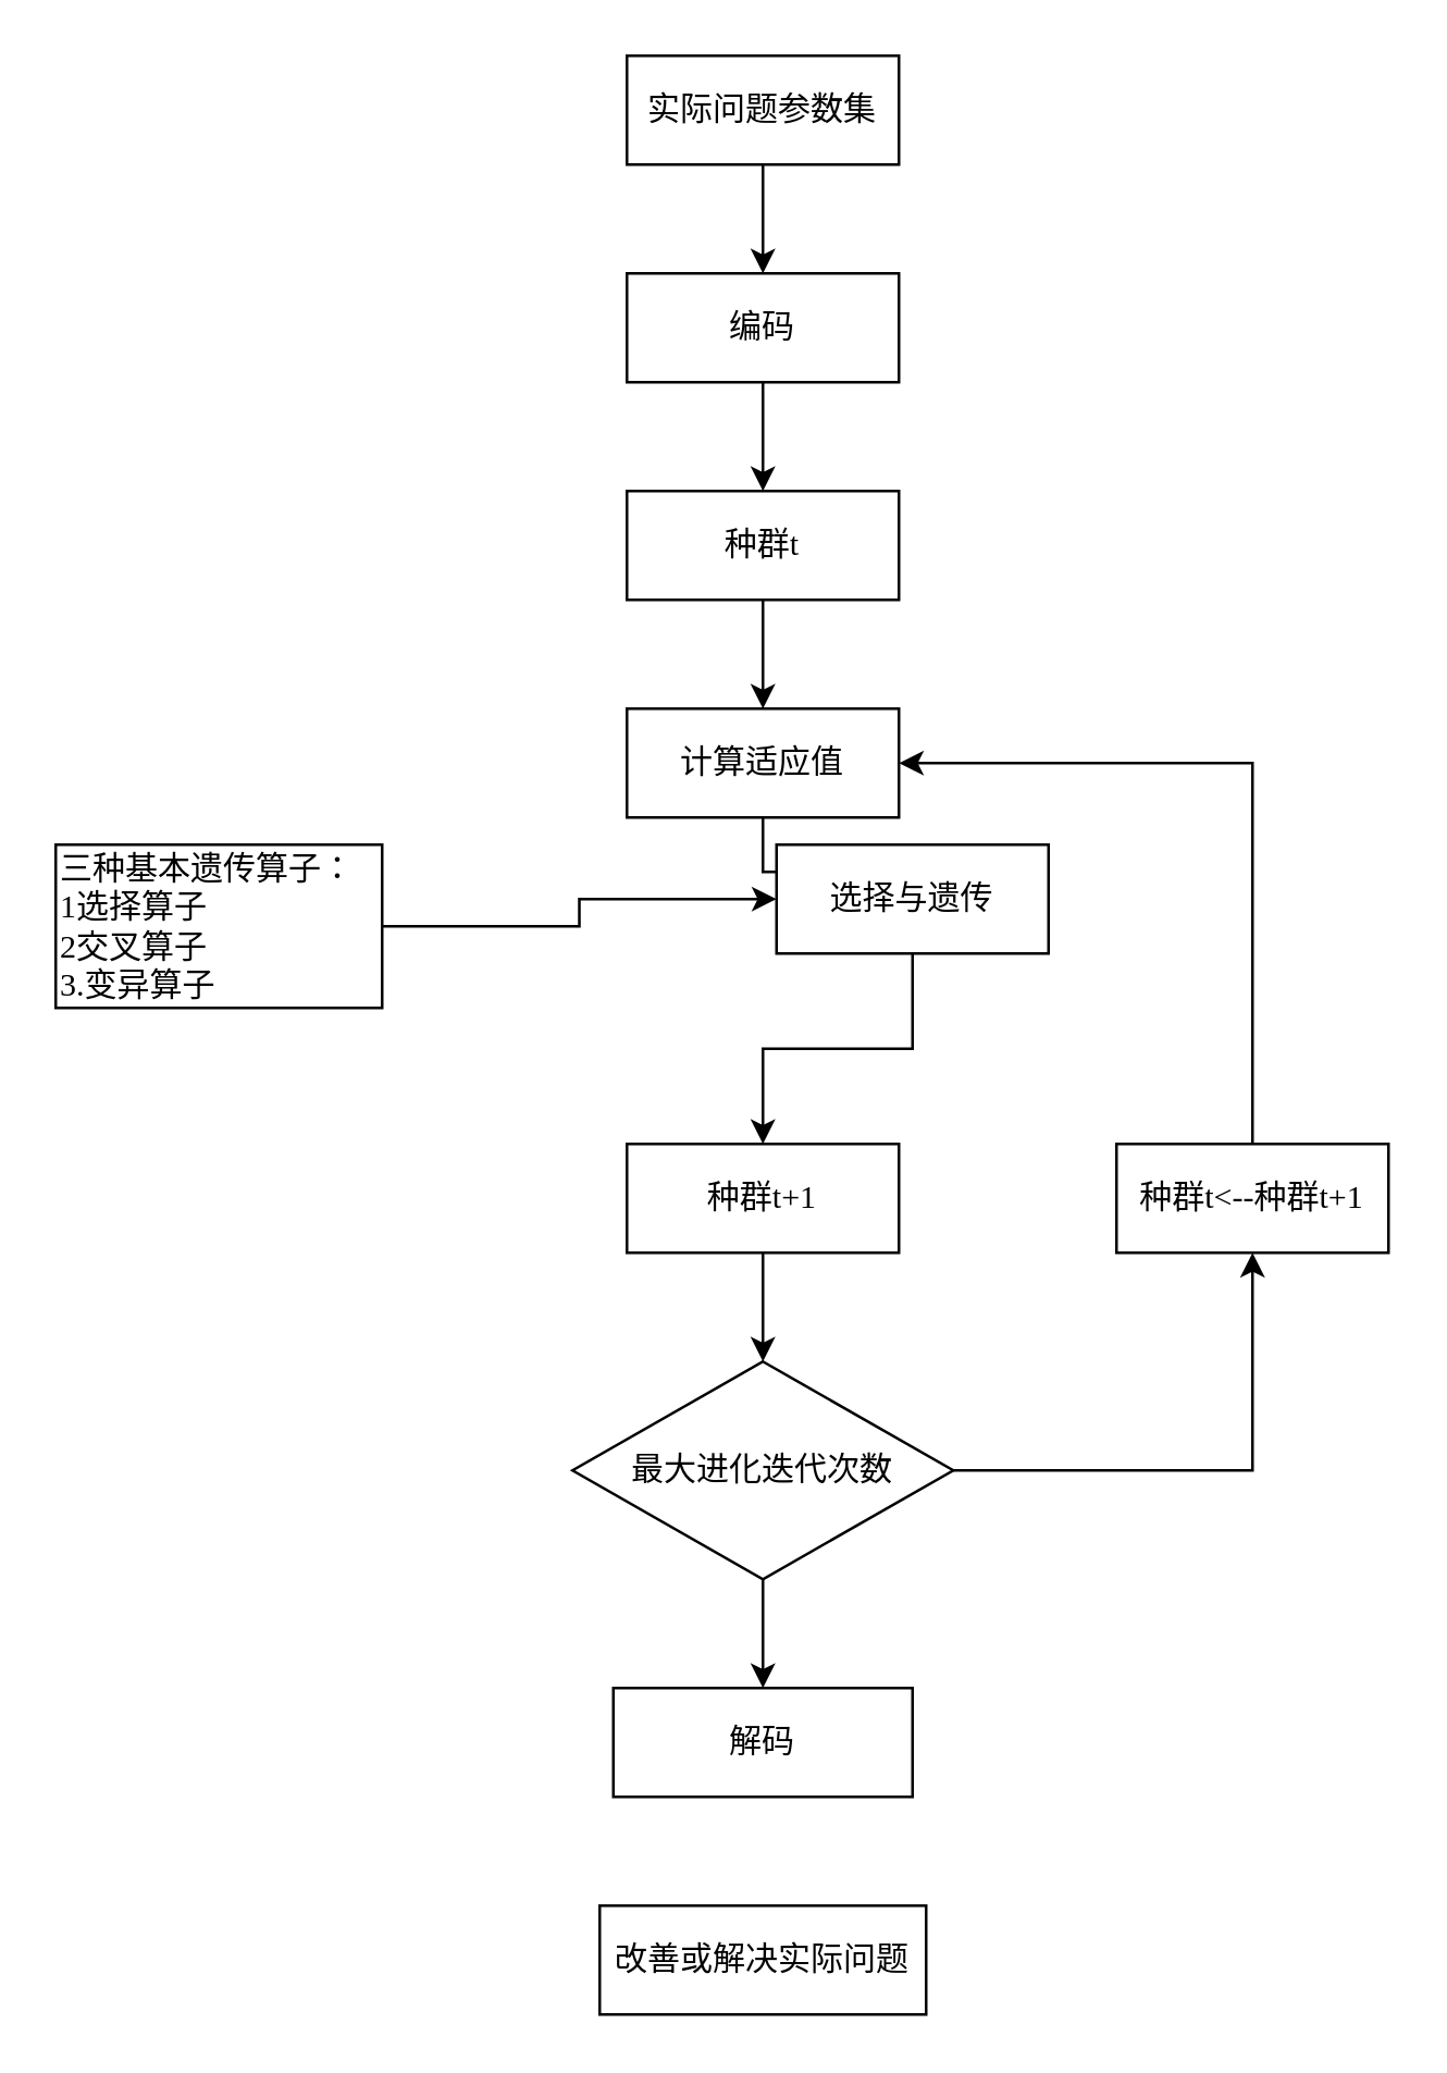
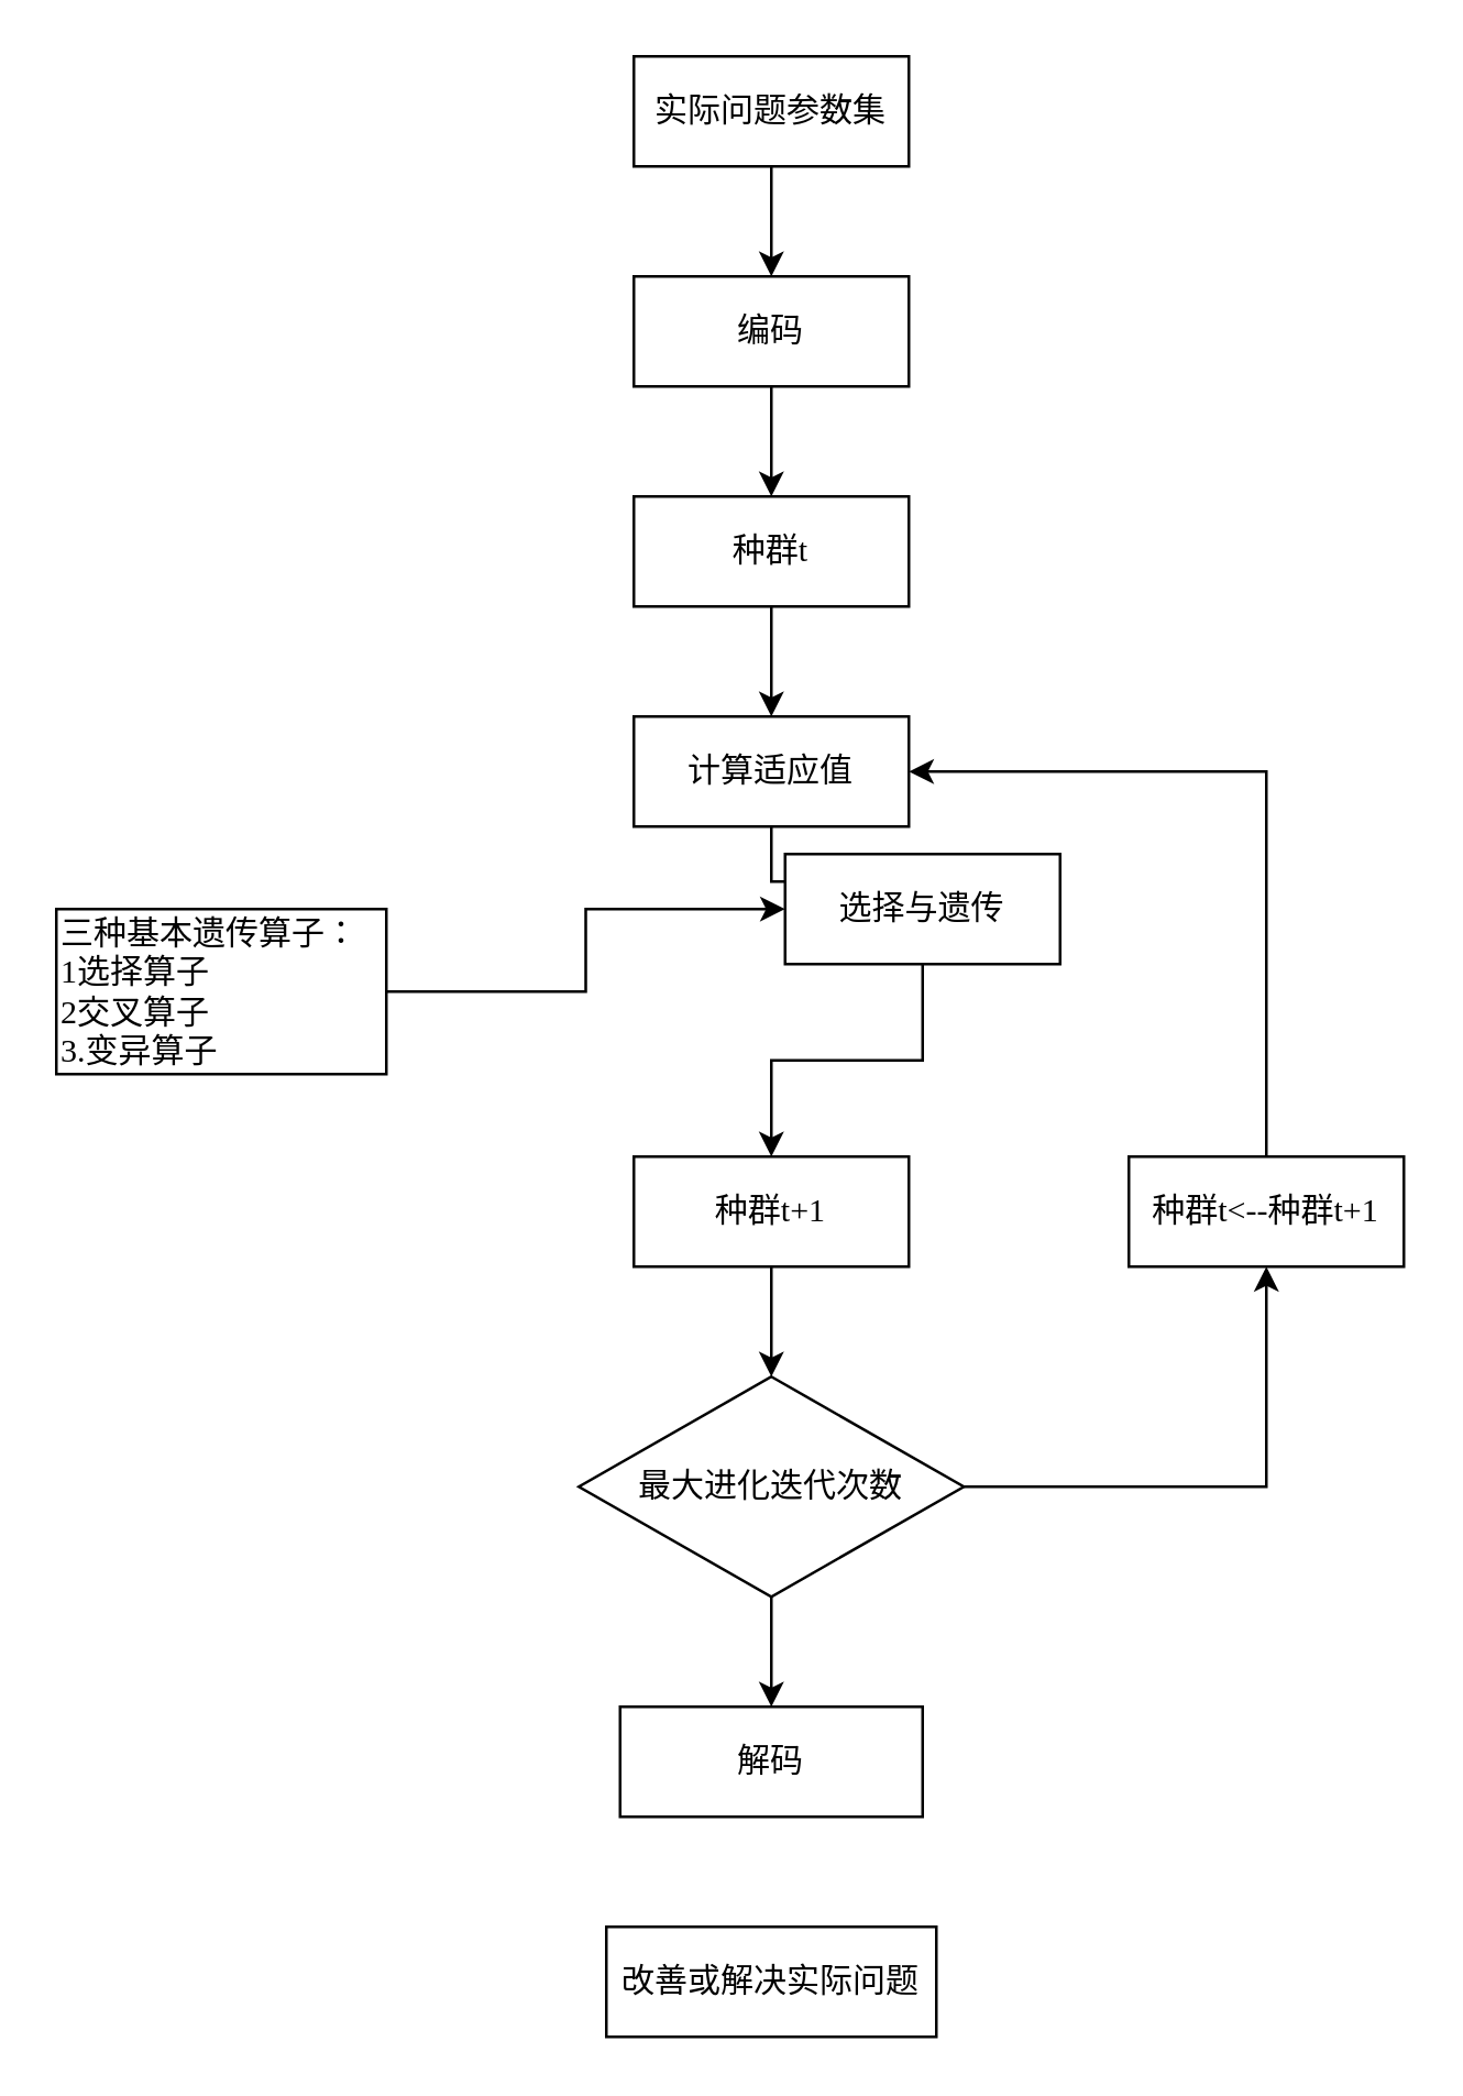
  <mxCell id="0" />
  <mxCell id="1" parent="0" />
  <mxCell id="2" value="" style="edgeStyle=orthogonalEdgeStyle;rounded=0;orthogonalLoop=1;jettySize=auto;html=1;" edge="1" parent="1" source="3" target="5"><mxGeometry relative="1" as="geometry" /></mxCell>
  <mxCell id="3" value="&lt;font data-font-src=&quot;https://fonts.googleapis.com/css?family=%E5%AE%8B%E4%BD%93&quot; face=&quot;宋体&quot;&gt;实际问题参数集&lt;/font&gt;" style="rounded=0;whiteSpace=wrap;html=1;" vertex="1" parent="1"><mxGeometry x="230" y="20" width="100" height="40" as="geometry" /></mxCell>
  <mxCell id="4" value="" style="edgeStyle=orthogonalEdgeStyle;rounded=0;orthogonalLoop=1;jettySize=auto;html=1;" edge="1" parent="1" source="5" target="7"><mxGeometry relative="1" as="geometry" /></mxCell>
  <mxCell id="5" value="&lt;font data-font-src=&quot;https://fonts.googleapis.com/css?family=%E5%AE%8B%E4%BD%93&quot; face=&quot;宋体&quot;&gt;编码&lt;/font&gt;" style="rounded=0;whiteSpace=wrap;html=1;" vertex="1" parent="1"><mxGeometry x="230" y="100" width="100" height="40" as="geometry" /></mxCell>
  <mxCell id="6" value="" style="edgeStyle=orthogonalEdgeStyle;rounded=0;orthogonalLoop=1;jettySize=auto;html=1;" edge="1" parent="1" source="7" target="9"><mxGeometry relative="1" as="geometry" /></mxCell>
  <mxCell id="7" value="&lt;font data-font-src=&quot;https://fonts.googleapis.com/css?family=%E5%AE%8B%E4%BD%93&quot; face=&quot;宋体&quot;&gt;种群t&lt;/font&gt;" style="rounded=0;whiteSpace=wrap;html=1;" vertex="1" parent="1"><mxGeometry x="230" y="180" width="100" height="40" as="geometry" /></mxCell>
  <mxCell id="8" value="" style="edgeStyle=orthogonalEdgeStyle;rounded=0;orthogonalLoop=1;jettySize=auto;html=1;" edge="1" parent="1" source="9" target="11"><mxGeometry relative="1" as="geometry" /></mxCell>
  <mxCell id="9" value="&lt;font data-font-src=&quot;https://fonts.googleapis.com/css?family=%E5%AE%8B%E4%BD%93&quot; face=&quot;宋体&quot;&gt;计算适应值&lt;/font&gt;" style="rounded=0;whiteSpace=wrap;html=1;" vertex="1" parent="1"><mxGeometry x="230" y="260" width="100" height="40" as="geometry" /></mxCell>
  <mxCell id="10" value="" style="edgeStyle=orthogonalEdgeStyle;rounded=0;orthogonalLoop=1;jettySize=auto;html=1;" edge="1" parent="1" source="11" target="13"><mxGeometry relative="1" as="geometry" /></mxCell>
  <mxCell id="11" value="&lt;font data-font-src=&quot;https://fonts.googleapis.com/css?family=%E5%AE%8B%E4%BD%93&quot; face=&quot;宋体&quot;&gt;选择与遗传&lt;/font&gt;" style="rounded=0;whiteSpace=wrap;html=1;" vertex="1" parent="1"><mxGeometry x="285" y="310" width="100" height="40" as="geometry" /></mxCell>
  <mxCell id="12" value="" style="edgeStyle=orthogonalEdgeStyle;rounded=0;orthogonalLoop=1;jettySize=auto;html=1;" edge="1" parent="1" source="13" target="16"><mxGeometry relative="1" as="geometry" /></mxCell>
  <mxCell id="13" value="&lt;font data-font-src=&quot;https://fonts.googleapis.com/css?family=%E5%AE%8B%E4%BD%93&quot; face=&quot;宋体&quot;&gt;种群t+1&lt;/font&gt;" style="rounded=0;whiteSpace=wrap;html=1;" vertex="1" parent="1"><mxGeometry x="230" y="420" width="100" height="40" as="geometry" /></mxCell>
  <mxCell id="14" value="" style="edgeStyle=orthogonalEdgeStyle;rounded=0;orthogonalLoop=1;jettySize=auto;html=1;" edge="1" parent="1" source="16" target="17"><mxGeometry relative="1" as="geometry" /></mxCell>
  <mxCell id="15" style="edgeStyle=orthogonalEdgeStyle;rounded=0;orthogonalLoop=1;jettySize=auto;html=1;entryX=0.5;entryY=1;entryDx=0;entryDy=0;" edge="1" parent="1" source="16" target="22"><mxGeometry relative="1" as="geometry" /></mxCell>
  <mxCell id="16" value="&lt;font data-font-src=&quot;https://fonts.googleapis.com/css?family=%E5%AE%8B%E4%BD%93&quot; face=&quot;宋体&quot;&gt;最大进化迭代次数&lt;/font&gt;" style="rhombus;whiteSpace=wrap;html=1;" vertex="1" parent="1"><mxGeometry x="210" y="500" width="140" height="80" as="geometry" /></mxCell>
  <mxCell id="17" value="&lt;font data-font-src=&quot;https://fonts.googleapis.com/css?family=%E5%AE%8B%E4%BD%93&quot; face=&quot;宋体&quot;&gt;解码&lt;/font&gt;" style="rounded=0;whiteSpace=wrap;html=1;" vertex="1" parent="1"><mxGeometry x="225" y="620" width="110" height="40" as="geometry" /></mxCell>
  <mxCell id="18" value="&lt;font data-font-src=&quot;https://fonts.googleapis.com/css?family=%E5%AE%8B%E4%BD%93&quot; face=&quot;宋体&quot;&gt;改善或解决实际问题&lt;/font&gt;" style="rounded=0;whiteSpace=wrap;html=1;" vertex="1" parent="1"><mxGeometry x="220" y="700" width="120" height="40" as="geometry" /></mxCell>
  <mxCell id="19" value="" style="edgeStyle=orthogonalEdgeStyle;rounded=0;orthogonalLoop=1;jettySize=auto;html=1;" edge="1" parent="1" source="20" target="11"><mxGeometry relative="1" as="geometry" /></mxCell>
- <mxCell id="20" value="&lt;div style=&quot;&quot;&gt;&lt;span style=&quot;background-color: initial;&quot;&gt;&lt;font data-font-src=&quot;https://fonts.googleapis.com/css?family=%E5%AE%8B%E4%BD%93&quot;&gt;三种基本遗传算子：&lt;/font&gt;&lt;/span&gt;&lt;/div&gt;&lt;div style=&quot;&quot;&gt;&lt;span style=&quot;background-color: initial;&quot;&gt;&lt;font data-font-src=&quot;https://fonts.googleapis.com/css?family=%E5%AE%8B%E4%BD%93&quot;&gt;1选择算子&lt;/font&gt;&lt;/span&gt;&lt;/div&gt;&lt;div style=&quot;&quot;&gt;&lt;span style=&quot;background-color: initial;&quot;&gt;&lt;font data-font-src=&quot;https://fonts.googleapis.com/css?family=%E5%AE%8B%E4%BD%93&quot;&gt;2交叉算子&lt;/font&gt;&lt;/span&gt;&lt;/div&gt;&lt;div style=&quot;&quot;&gt;&lt;span style=&quot;background-color: initial;&quot;&gt;&lt;font data-font-src=&quot;https://fonts.googleapis.com/css?family=%E5%AE%8B%E4%BD%93&quot;&gt;3.变异算子&lt;/font&gt;&lt;/span&gt;&lt;/div&gt;" style="rounded=0;whiteSpace=wrap;html=1;align=left;fontFamily=宋体;fontSource=https%3A%2F%2Ffonts.googleapis.com%2Fcss%3Ffamily%3D%25E5%25AE%258B%25E4%25BD%2593;" vertex="1" parent="1"><mxGeometry x="20" y="310" width="120" height="60" as="geometry" /></mxCell>
+ <mxCell id="20" value="&lt;div style=&quot;&quot;&gt;&lt;span style=&quot;background-color: initial;&quot;&gt;&lt;font data-font-src=&quot;https://fonts.googleapis.com/css?family=%E5%AE%8B%E4%BD%93&quot;&gt;三种基本遗传算子：&lt;/font&gt;&lt;/span&gt;&lt;/div&gt;&lt;div style=&quot;&quot;&gt;&lt;span style=&quot;background-color: initial;&quot;&gt;&lt;font data-font-src=&quot;https://fonts.googleapis.com/css?family=%E5%AE%8B%E4%BD%93&quot;&gt;1选择算子&lt;/font&gt;&lt;/span&gt;&lt;/div&gt;&lt;div style=&quot;&quot;&gt;&lt;span style=&quot;background-color: initial;&quot;&gt;&lt;font data-font-src=&quot;https://fonts.googleapis.com/css?family=%E5%AE%8B%E4%BD%93&quot;&gt;2交叉算子&lt;/font&gt;&lt;/span&gt;&lt;/div&gt;&lt;div style=&quot;&quot;&gt;&lt;span style=&quot;background-color: initial;&quot;&gt;&lt;font data-font-src=&quot;https://fonts.googleapis.com/css?family=%E5%AE%8B%E4%BD%93&quot;&gt;3.变异算子&lt;/font&gt;&lt;/span&gt;&lt;/div&gt;" style="rounded=0;whiteSpace=wrap;html=1;align=left;fontFamily=宋体;fontSource=https%3A%2F%2Ffonts.googleapis.com%2Fcss%3Ffamily%3D%25E5%25AE%258B%25E4%25BD%2593;" vertex="1" parent="1"><mxGeometry x="20" y="330" width="120" height="60" as="geometry" /></mxCell>
  <mxCell id="21" style="edgeStyle=orthogonalEdgeStyle;rounded=0;orthogonalLoop=1;jettySize=auto;html=1;exitX=0.5;exitY=0;exitDx=0;exitDy=0;entryX=1;entryY=0.5;entryDx=0;entryDy=0;" edge="1" parent="1" source="22" target="9"><mxGeometry relative="1" as="geometry" /></mxCell>
  <mxCell id="22" value="&lt;font data-font-src=&quot;https://fonts.googleapis.com/css?family=%E5%AE%8B%E4%BD%93&quot; face=&quot;宋体&quot;&gt;种群t&amp;lt;--种群t+1&lt;/font&gt;" style="rounded=0;whiteSpace=wrap;html=1;" vertex="1" parent="1"><mxGeometry x="410" y="420" width="100" height="40" as="geometry" /></mxCell>
